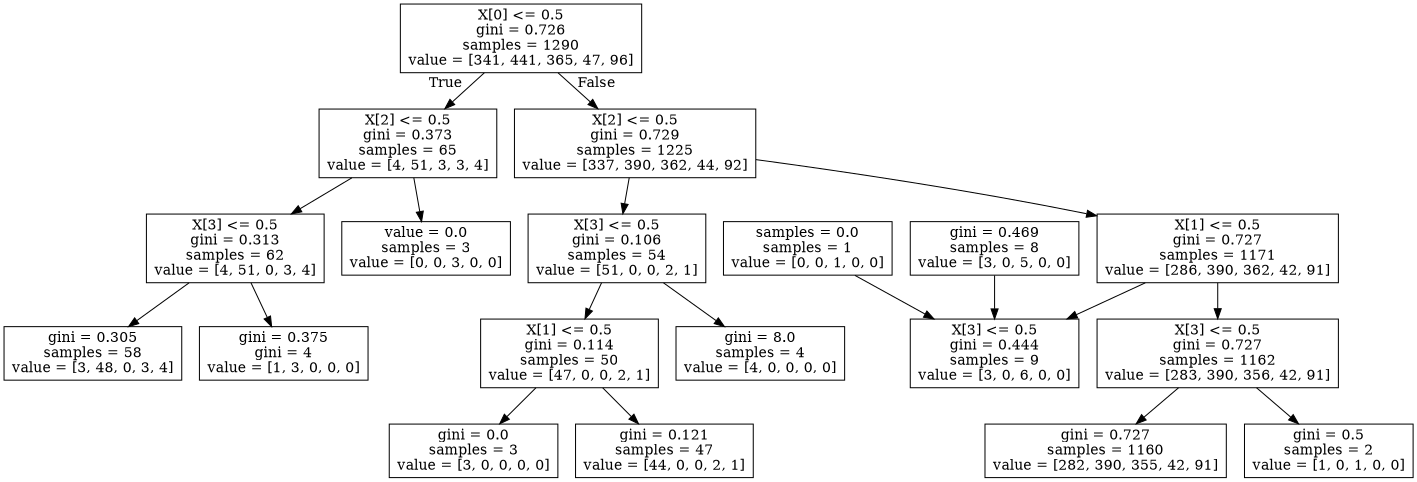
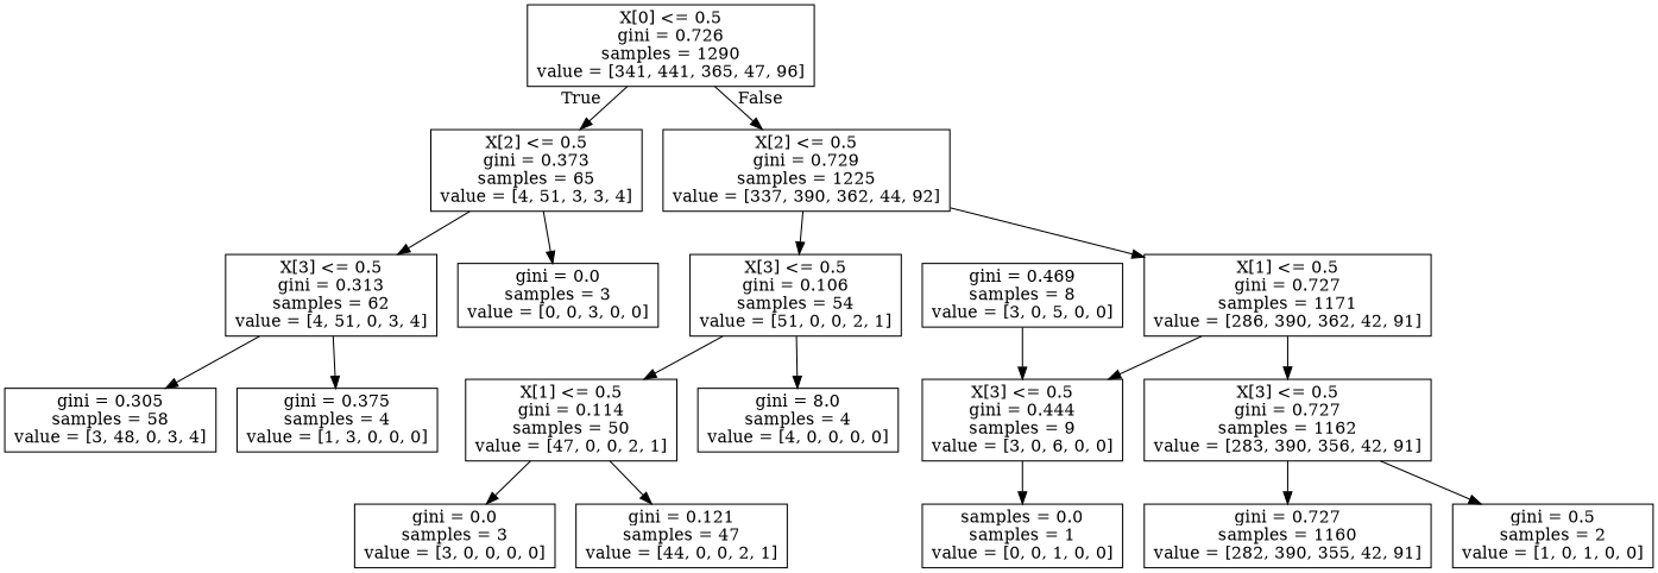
  digraph {
    node [shape=box]
    n1 [label="X[0] <= 0.5\ngini = 0.726\nsamples = 1290\nvalue = [341, 441, 365, 47, 96]"]
    n2 [label="X[2] <= 0.5\ngini = 0.373\nsamples = 65\nvalue = [4, 51, 3, 3, 4]"]
    n3 [label="X[2] <= 0.5\ngini = 0.729\nsamples = 1225\nvalue = [337, 390, 362, 44, 92]"]
    n4 [label="X[3] <= 0.5\ngini = 0.313\nsamples = 62\nvalue = [4, 51, 0, 3, 4]"]
-   n5 [label="value = 0.0\nsamples = 3\nvalue = [0, 0, 3, 0, 0]"]
+   n5 [label="gini = 0.0\nsamples = 3\nvalue = [0, 0, 3, 0, 0]"]
    n6 [label="X[3] <= 0.5\ngini = 0.106\nsamples = 54\nvalue = [51, 0, 0, 2, 1]"]
    n7 [label="X[1] <= 0.5\ngini = 0.727\nsamples = 1171\nvalue = [286, 390, 362, 42, 91]"]
    n8 [label="gini = 0.305\nsamples = 58\nvalue = [3, 48, 0, 3, 4]"]
-   n9 [label="gini = 0.375\ngini = 4\nvalue = [1, 3, 0, 0, 0]"]
+   n9 [label="gini = 0.375\nsamples = 4\nvalue = [1, 3, 0, 0, 0]"]
    n10 [label="X[1] <= 0.5\ngini = 0.114\nsamples = 50\nvalue = [47, 0, 0, 2, 1]"]
    n11 [label="gini = 8.0\nsamples = 4\nvalue = [4, 0, 0, 0, 0]"]
    n12 [label="X[3] <= 0.5\ngini = 0.444\nsamples = 9\nvalue = [3, 0, 6, 0, 0]"]
    n13 [label="X[3] <= 0.5\ngini = 0.727\nsamples = 1162\nvalue = [283, 390, 356, 42, 91]"]
    n14 [label="gini = 0.0\nsamples = 3\nvalue = [3, 0, 0, 0, 0]"]
    n15 [label="gini = 0.121\nsamples = 47\nvalue = [44, 0, 0, 2, 1]"]
    n16 [label="samples = 0.0\nsamples = 1\nvalue = [0, 0, 1, 0, 0]"]
    n17 [label="gini = 0.727\nsamples = 1160\nvalue = [282, 390, 355, 42, 91]"]
    n18 [label="gini = 0.5\nsamples = 2\nvalue = [1, 0, 1, 0, 0]"]
    n19 [label="gini = 0.469\nsamples = 8\nvalue = [3, 0, 5, 0, 0]"]
    n1 -> n2 [headlabel=True labelangle=45 labeldistance=2.5]
    n1 -> n3 [headlabel=False labelangle=-45 labeldistance=2.5]
    n2 -> n4
    n2 -> n5
    n3 -> n6
    n3 -> n7
    n4 -> n8
    n4 -> n9
    n6 -> n10
    n6 -> n11
    n7 -> n12
    n7 -> n13
    n10 -> n14
    n10 -> n15
-   n16 -> n12
+   n12 -> n16
    n13 -> n17
    n13 -> n18
    n19 -> n12
  }
